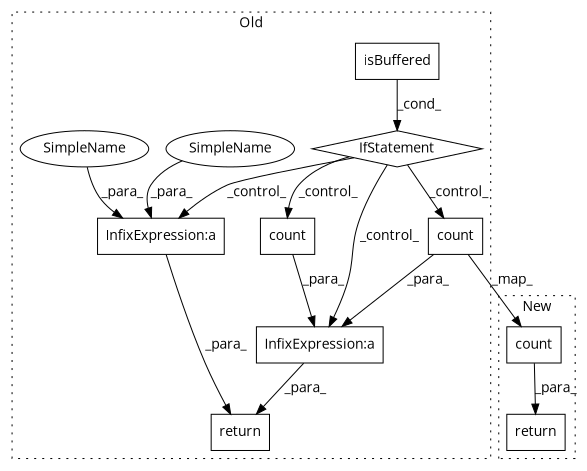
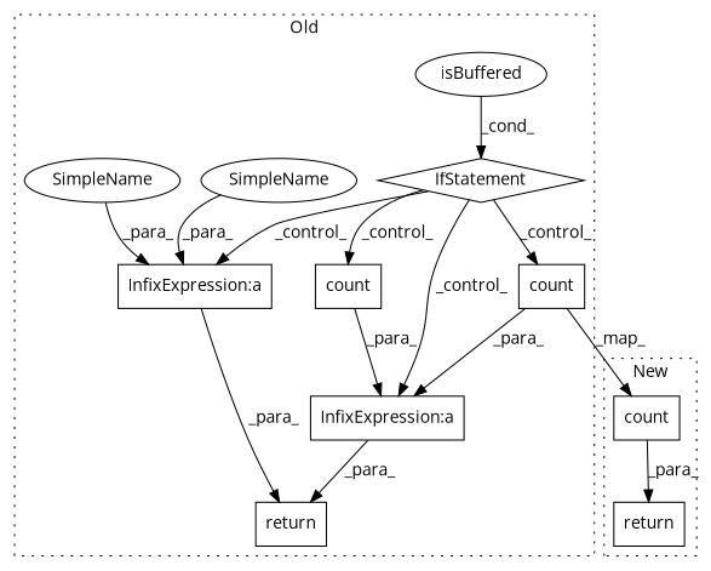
  digraph {
    fontname="Open Sans"
    node [a=32 l="7,2" shape=box fontname="Open Sans"]
    edge [fontname="Open Sans"]
    n1 [label=count s="6743,6762"]
    n2 [a=27 l=3 label="InfixExpression:a" s=6713]
    n3 [a=41 l=7 label=return s=6550]
    n4 [a=27 l=3 label="InfixExpression:a" s=6614]
-   n5 [l=12 label=isBuffered s=6557]
+   n5 [l=12 label=isBuffered s=6557 shape=ellipse]
    n6 [label=count s="6716,6738"]
    n7 [a=25 l=18 label=IfStatement s=6569 shape=diamond]
    n8 [a=42 l=13 label=SimpleName s=6587 shape=ellipse]
    n9 [a=42 l=13 label=SimpleName s=6617 shape=ellipse]
    n10 [label=count s="3466,3485"]
    n11 [a=41 l=7 label=return s=3459]
    subgraph cluster_1 {
      label=Old
      style=dotted
      n1
      n2
      n3
      n4
      n5
      n6
      n7
      n8
      n9
    }
    subgraph cluster_2 {
      label=New
      style=dotted
      n10
      n11
    }
    n1 -> n2 [label=_para_]
    n1 -> n10 [label=_map_]
    n2 -> n3 [label=_para_]
    n4 -> n3 [label=_para_]
    n5 -> n7 [label=_cond_]
    n6 -> n2 [label=_para_]
    n7 -> n1 [label=_control_]
    n7 -> n2 [label=_control_]
    n7 -> n4 [label=_control_]
    n7 -> n6 [label=_control_]
    n8 -> n4 [label=_para_]
    n9 -> n4 [label=_para_]
    n10 -> n11 [label=_para_]
  }
